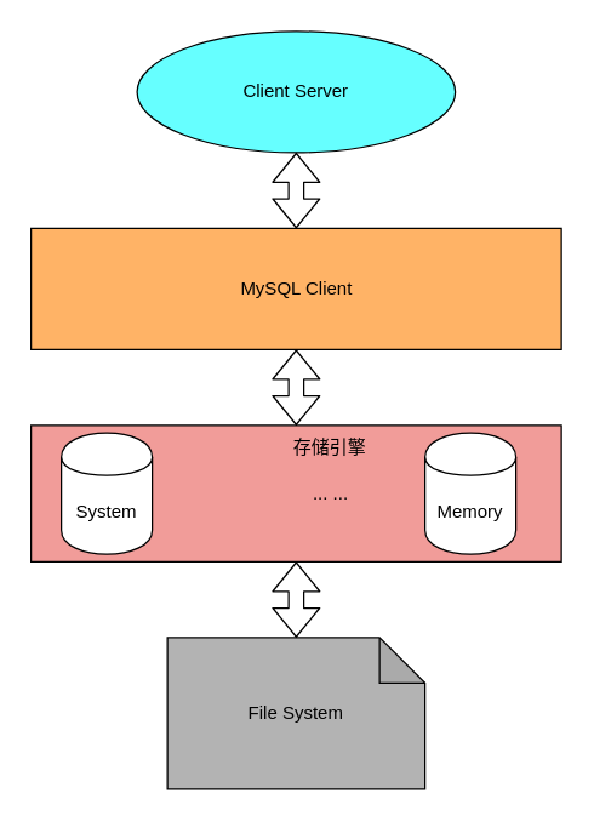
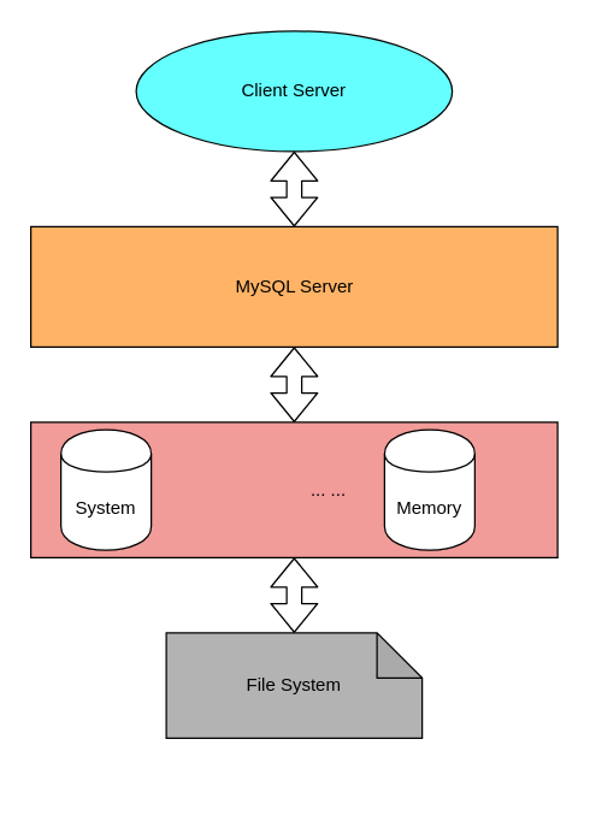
  <mxCell id="0" />
  <mxCell id="1" parent="0" />
  <mxCell id="2" value="" style="rounded=0;whiteSpace=wrap;html=1;fillColor=#FFB366;" vertex="1" parent="1"><mxGeometry x="20" y="150" width="350" height="80" as="geometry" /></mxCell>
  <mxCell id="3" value="Client Server" style="ellipse;whiteSpace=wrap;html=1;fillColor=#66FFFF;" vertex="1" parent="1"><mxGeometry x="90" y="20" width="210" height="80" as="geometry" /></mxCell>
  <mxCell id="4" value="" style="shape=flexArrow;endArrow=classic;startArrow=classic;html=1;entryX=0.5;entryY=1;entryDx=0;entryDy=0;exitX=0.5;exitY=0;exitDx=0;exitDy=0;" edge="1" parent="1" source="2" target="3"><mxGeometry width="50" height="50" relative="1" as="geometry"><mxPoint x="180" y="250" as="sourcePoint" /><mxPoint x="230" y="200" as="targetPoint" /></mxGeometry></mxCell>
- <mxCell id="5" value="MySQL Client" style="text;html=1;strokeColor=none;fillColor=none;align=center;verticalAlign=middle;whiteSpace=wrap;rounded=0;" vertex="1" parent="1"><mxGeometry x="152.5" y="180" width="85" height="20" as="geometry" /></mxCell>
+ <mxCell id="5" value="MySQL Server" style="text;html=1;strokeColor=none;fillColor=none;align=center;verticalAlign=middle;whiteSpace=wrap;rounded=0;" vertex="1" parent="1"><mxGeometry x="152.5" y="180" width="85" height="20" as="geometry" /></mxCell>
  <mxCell id="6" value="" style="rounded=0;whiteSpace=wrap;html=1;fillColor=#F19C99;" vertex="1" parent="1"><mxGeometry x="20" y="280" width="350" height="90" as="geometry" /></mxCell>
  <mxCell id="7" value="System" style="shape=cylinder;whiteSpace=wrap;html=1;boundedLbl=1;backgroundOutline=1;" vertex="1" parent="1"><mxGeometry x="40" y="285" width="60" height="80" as="geometry" /></mxCell>
- <mxCell id="8" value="Memory" style="shape=cylinder;whiteSpace=wrap;html=1;boundedLbl=1;backgroundOutline=1;" vertex="1" parent="1"><mxGeometry x="280" y="285" width="60" height="80" as="geometry" /></mxCell>
+ <mxCell id="8" value="Memory" style="shape=cylinder;whiteSpace=wrap;html=1;boundedLbl=1;backgroundOutline=1;" vertex="1" parent="1"><mxGeometry x="255" y="285" width="60" height="80" as="geometry" /></mxCell>
  <mxCell id="9" value="... ..." style="text;html=1;strokeColor=none;fillColor=none;align=center;verticalAlign=middle;whiteSpace=wrap;rounded=0;" vertex="1" parent="1"><mxGeometry x="197.5" y="315" width="40" height="20" as="geometry" /></mxCell>
  <mxCell id="10" value="" style="shape=flexArrow;endArrow=classic;startArrow=classic;html=1;exitX=0.5;exitY=0;exitDx=0;exitDy=0;entryX=0.5;entryY=1;entryDx=0;entryDy=0;" edge="1" parent="1" source="6" target="2"><mxGeometry width="50" height="50" relative="1" as="geometry"><mxPoint x="180" y="250" as="sourcePoint" /><mxPoint x="230" y="200" as="targetPoint" /></mxGeometry></mxCell>
- <mxCell id="11" value="File System" style="shape=note;whiteSpace=wrap;html=1;backgroundOutline=1;darkOpacity=0.05;fillColor=#B3B3B3;" vertex="1" parent="1"><mxGeometry x="110" y="420" width="170" height="100" as="geometry" /></mxCell>
+ <mxCell id="11" value="File System" style="shape=note;whiteSpace=wrap;html=1;backgroundOutline=1;darkOpacity=0.05;fillColor=#B3B3B3;" vertex="1" parent="1"><mxGeometry x="110" y="420" width="170" height="70" as="geometry" /></mxCell>
  <mxCell id="12" value="" style="shape=flexArrow;endArrow=classic;startArrow=classic;html=1;exitX=0.5;exitY=0;exitDx=0;exitDy=0;exitPerimeter=0;" edge="1" parent="1" source="11" target="6"><mxGeometry width="50" height="50" relative="1" as="geometry"><mxPoint x="180" y="310" as="sourcePoint" /><mxPoint x="230" y="260" as="targetPoint" /></mxGeometry></mxCell>
- <mxCell id="13" value="存储引擎" style="text;html=1;strokeColor=none;fillColor=none;align=center;verticalAlign=middle;whiteSpace=wrap;rounded=0;" vertex="1" parent="1"><mxGeometry x="189.25" y="285" width="56.5" height="20" as="geometry" /></mxCell>
